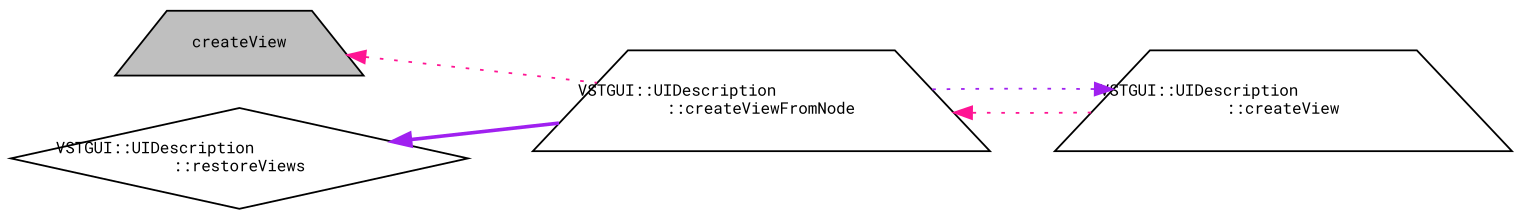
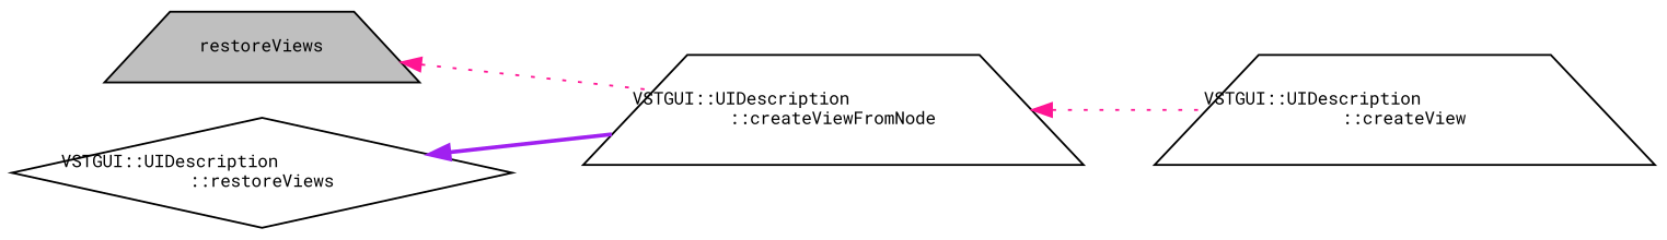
  digraph {
    fontname="Roboto Mono"
    rankdir=LR
    node [color=black fontname="Roboto Mono" fontsize=9 shape=trapezium]
    edge [color=deeppink dir=back fontname="Roboto Mono" fontsize=9 labelfontname=Arial labelfontsize=9 style=dotted]
-   n1 [fillcolor=grey75 fontcolor=black height=0.2 label=createView style=filled width=0.4]
+   n1 [fillcolor=grey75 fontcolor=black height=0.2 label=restoreViews style=filled width=0.4]
    n2 [height=0.2 label="VSTGUI::UIDescription\l::createViewFromNode" width=0.4]
    n3 [height=0.2 label="VSTGUI::UIDescription\l::createView" width=0.4]
    n4 [height=0.2 label="VSTGUI::UIDescription\l::restoreViews" shape=diamond width=0.4]
    n1 -> n2
    n2 -> n3
-   n3 -> n2 [color=purple]
    n4 -> n2 [color=purple style=bold]
  }
